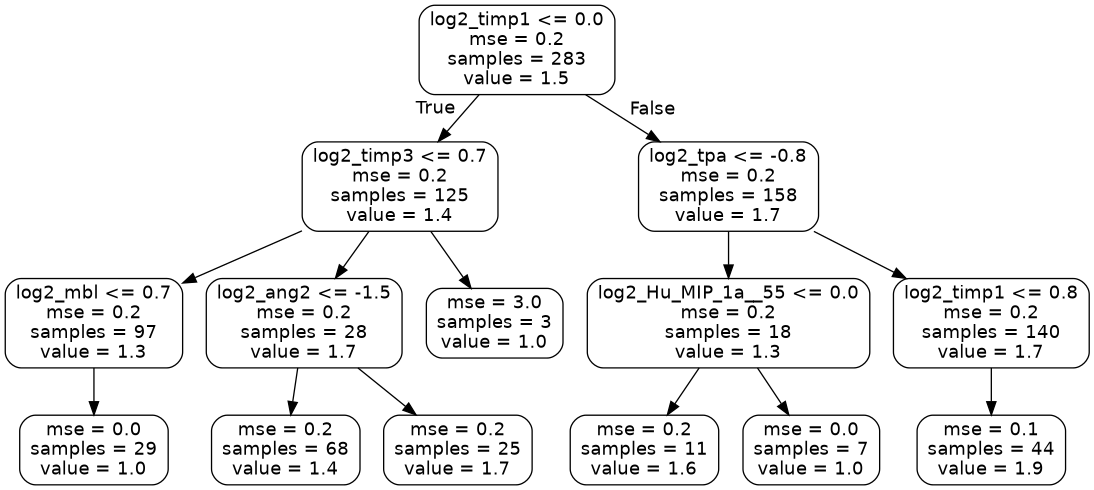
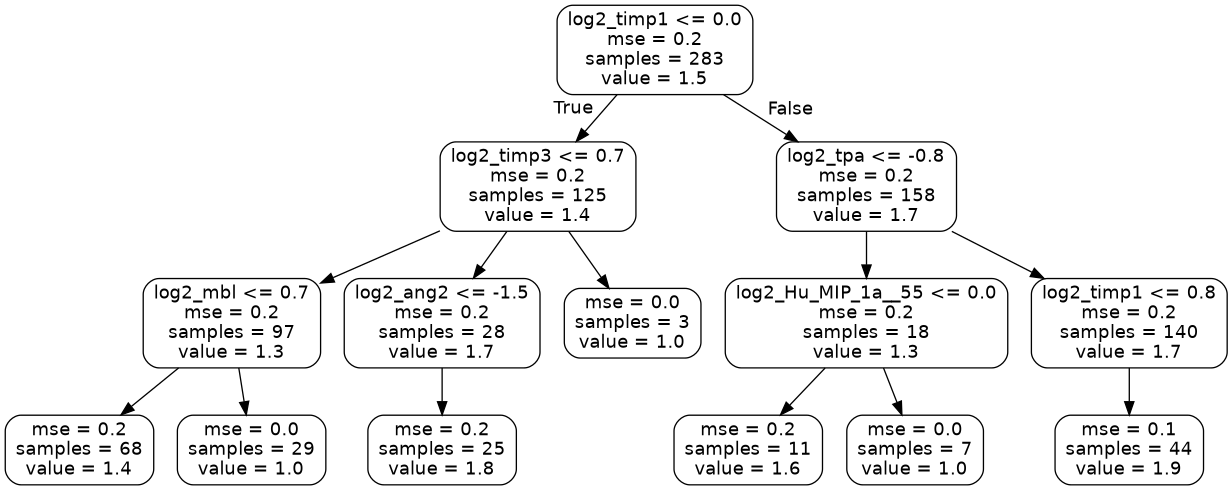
  digraph {
    node [color=black fontname=helvetica shape=box style=rounded]
    edge [fontname=helvetica]
    n1 [label="log2_timp1 <= 0.0\nmse = 0.2\nsamples = 283\nvalue = 1.5"]
    n2 [label="log2_timp3 <= 0.7\nmse = 0.2\nsamples = 125\nvalue = 1.4"]
    n3 [label="log2_tpa <= -0.8\nmse = 0.2\nsamples = 158\nvalue = 1.7"]
    n4 [label="log2_mbl <= 0.7\nmse = 0.2\nsamples = 97\nvalue = 1.3"]
    n5 [label="log2_ang2 <= -1.5\nmse = 0.2\nsamples = 28\nvalue = 1.7"]
-   n6 [label="mse = 3.0\nsamples = 3\nvalue = 1.0"]
+   n6 [label="mse = 0.0\nsamples = 3\nvalue = 1.0"]
    n7 [label="log2_Hu_MIP_1a__55 <= 0.0\nmse = 0.2\nsamples = 18\nvalue = 1.3"]
    n8 [label="log2_timp1 <= 0.8\nmse = 0.2\nsamples = 140\nvalue = 1.7"]
    n9 [label="mse = 0.2\nsamples = 68\nvalue = 1.4"]
    n10 [label="mse = 0.0\nsamples = 29\nvalue = 1.0"]
-   n11 [label="mse = 0.2\nsamples = 25\nvalue = 1.7"]
+   n11 [label="mse = 0.2\nsamples = 25\nvalue = 1.8"]
    n12 [label="mse = 0.2\nsamples = 11\nvalue = 1.6"]
    n13 [label="mse = 0.0\nsamples = 7\nvalue = 1.0"]
    n14 [label="mse = 0.1\nsamples = 44\nvalue = 1.9"]
    n1 -> n2 [headlabel=True labelangle=45 labeldistance=2.5]
    n1 -> n3 [headlabel=False labelangle=-45 labeldistance=2.5]
    n2 -> n4
    n2 -> n5
    n2 -> n6
    n3 -> n7
    n3 -> n8
-   n5 -> n9
+   n4 -> n9
    n4 -> n10
    n5 -> n11
    n7 -> n12
    n7 -> n13
    n8 -> n14
  }
